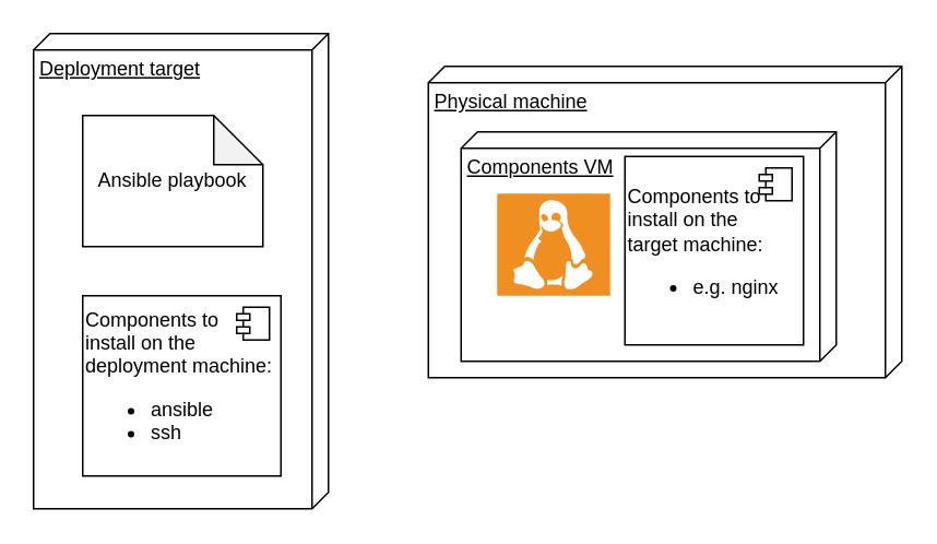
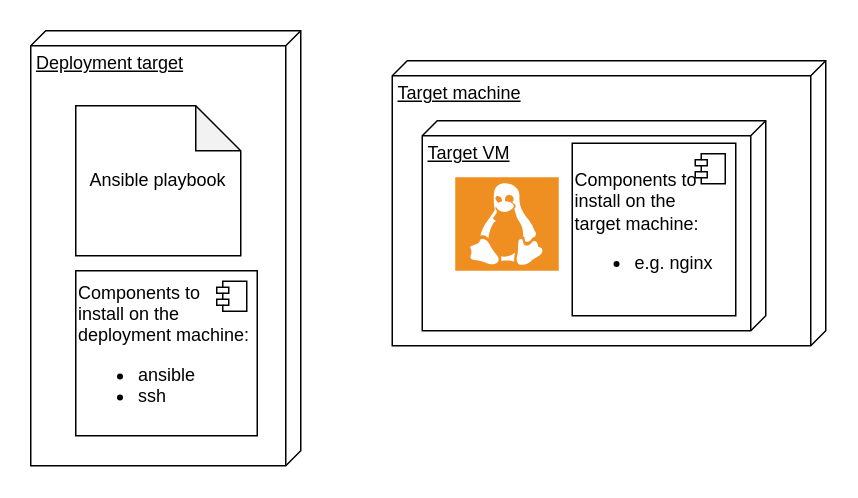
  <mxCell id="0" />
  <mxCell id="1" parent="0" />
- <mxCell id="2" value="Physical machine" style="verticalAlign=top;align=left;spacingTop=8;spacingLeft=2;spacingRight=12;shape=cube;size=10;direction=south;fontStyle=4;html=1;fontSize=12;" vertex="1" parent="1"><mxGeometry x="261" y="40" width="289" height="190" as="geometry" /></mxCell>
- <mxCell id="3" value="Components VM" style="verticalAlign=top;align=left;spacingTop=8;spacingLeft=2;spacingRight=12;shape=cube;size=10;direction=south;fontStyle=4;html=1;fontSize=12;" vertex="1" parent="1"><mxGeometry x="281" y="80" width="229" height="140" as="geometry" /></mxCell>
+ <mxCell id="2" value="Target machine" style="verticalAlign=top;align=left;spacingTop=8;spacingLeft=2;spacingRight=12;shape=cube;size=10;direction=south;fontStyle=4;html=1;fontSize=12;" vertex="1" parent="1"><mxGeometry x="261" y="40" width="289" height="190" as="geometry" /></mxCell>
+ <mxCell id="3" value="Target VM" style="verticalAlign=top;align=left;spacingTop=8;spacingLeft=2;spacingRight=12;shape=cube;size=10;direction=south;fontStyle=4;html=1;fontSize=12;" vertex="1" parent="1"><mxGeometry x="281" y="80" width="229" height="140" as="geometry" /></mxCell>
  <mxCell id="4" value="Deployment target" style="verticalAlign=top;align=left;spacingTop=8;spacingLeft=2;spacingRight=12;shape=cube;size=10;direction=south;fontStyle=4;html=1;fontSize=12;" vertex="1" parent="1"><mxGeometry x="20" y="20" width="180" height="290" as="geometry" /></mxCell>
- <mxCell id="5" value="Ansible playbook" style="shape=note;whiteSpace=wrap;html=1;backgroundOutline=1;darkOpacity=0.05;fontSize=12;" vertex="1" parent="1"><mxGeometry x="50" y="70" width="110" height="80" as="geometry" /></mxCell>
+ <mxCell id="5" value="Ansible playbook" style="shape=note;whiteSpace=wrap;html=1;backgroundOutline=1;darkOpacity=0.05;fontSize=12;" vertex="1" parent="1"><mxGeometry x="50" y="70" width="110" height="100" as="geometry" /></mxCell>
  <mxCell id="6" value="Components to&lt;br&gt;install on the&lt;br&gt;deployment machine:&lt;br&gt;&lt;ul&gt;&lt;li&gt;&lt;span&gt;ansible&lt;/span&gt;&lt;/li&gt;&lt;li&gt;&lt;span&gt;ssh&lt;/span&gt;&lt;/li&gt;&lt;/ul&gt;" style="html=1;dropTarget=0;fontSize=12;align=left;" vertex="1" parent="1"><mxGeometry x="50" y="180" width="121" height="110" as="geometry" /></mxCell>
  <mxCell id="7" value="" style="shape=module;jettyWidth=8;jettyHeight=4;" vertex="1" parent="6"><mxGeometry x="1" width="20" height="20" relative="1" as="geometry"><mxPoint x="-27" y="7" as="offset" /></mxGeometry></mxCell>
  <mxCell id="8" value="" style="shadow=0;dashed=0;html=1;strokeColor=none;fillColor=#EF8F21;labelPosition=center;verticalLabelPosition=bottom;verticalAlign=top;align=center;outlineConnect=0;shape=mxgraph.veeam.linux;" vertex="1" parent="1"><mxGeometry x="303" y="117.6" width="69" height="62.4" as="geometry" /></mxCell>
  <mxCell id="9" value="Components to&lt;br&gt;install on the&lt;br&gt;target machine:&lt;br&gt;&lt;ul&gt;&lt;li&gt;&lt;span&gt;e.g. nginx&lt;/span&gt;&lt;/li&gt;&lt;/ul&gt;" style="html=1;dropTarget=0;fontSize=12;align=left;" vertex="1" parent="1"><mxGeometry x="381" y="95" width="109" height="115" as="geometry" /></mxCell>
  <mxCell id="10" value="" style="shape=module;jettyWidth=8;jettyHeight=4;" vertex="1" parent="9"><mxGeometry x="1" width="20" height="20" relative="1" as="geometry"><mxPoint x="-27" y="7" as="offset" /></mxGeometry></mxCell>
